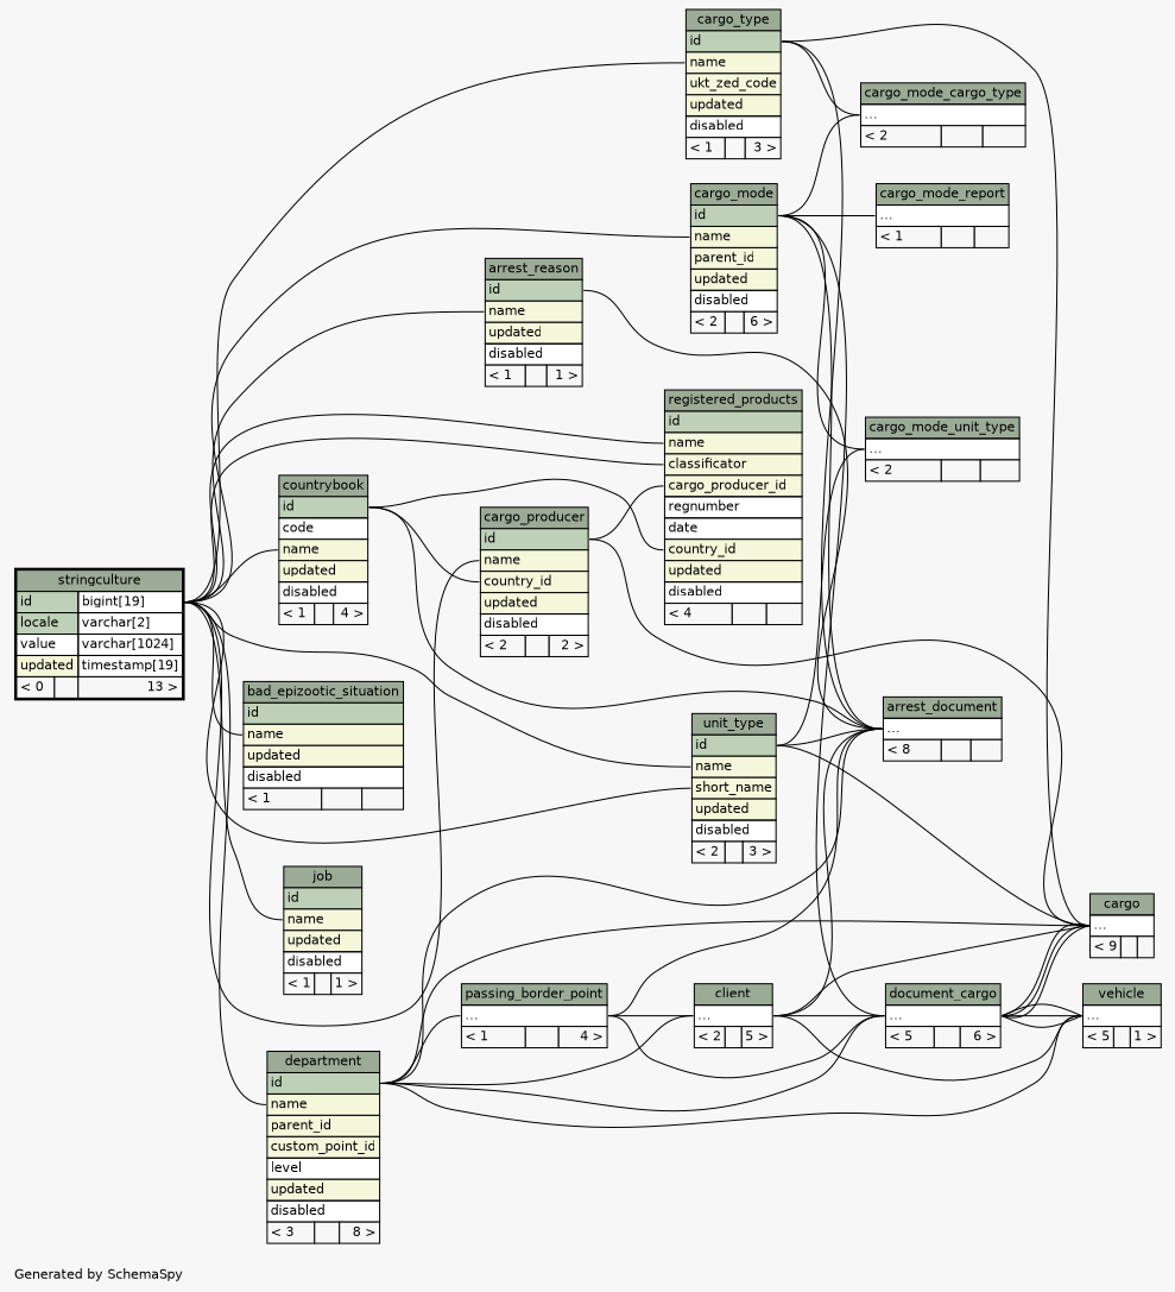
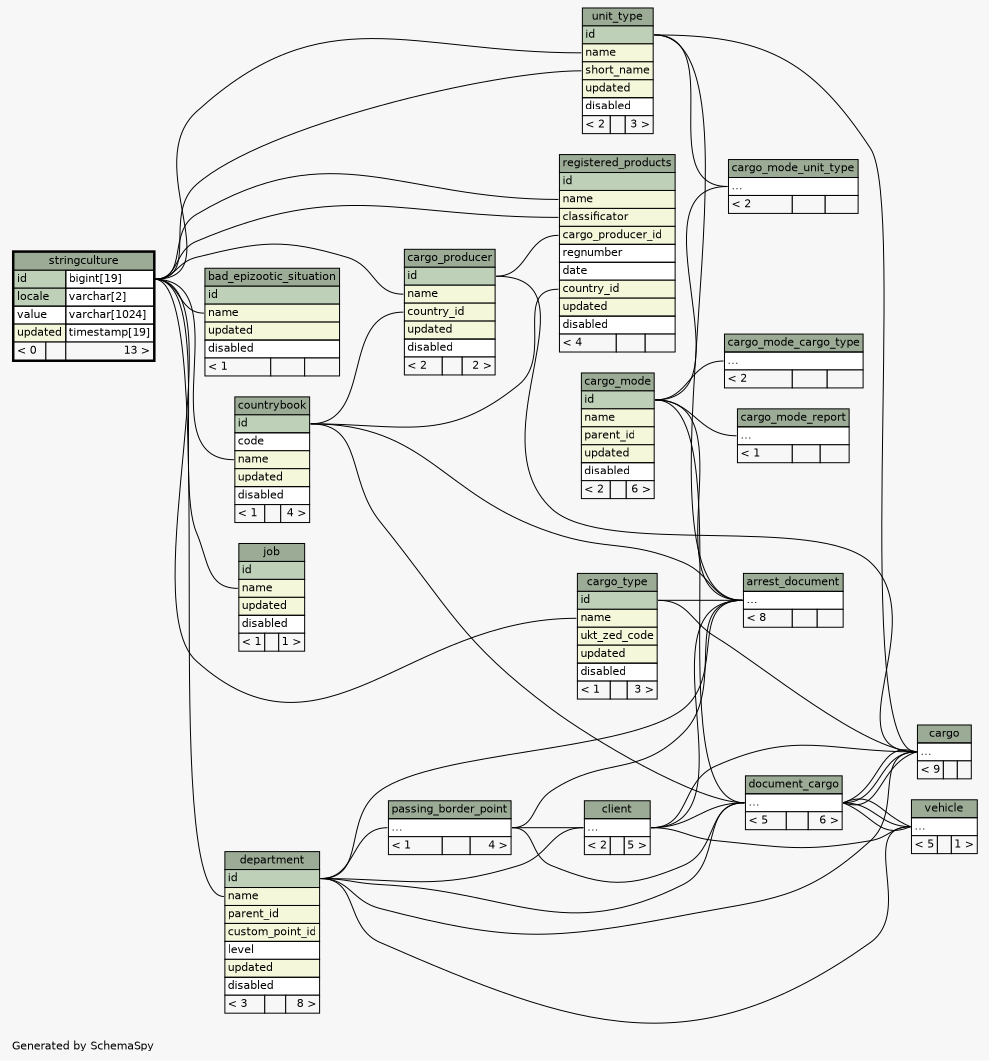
  digraph {
    bgcolor="#f7f7f7"
    fontname=Helvetica
    fontsize=11
    label="\nGenerated by SchemaSpy"
    labeljust=l
    nodesep=0.18
    rankdir=RL
    ranksep=0.46
    node [fontname=Helvetica fontsize=11 shape=plaintext]
    edge [arrowhead=none arrowsize=0.8 arrowtail=crowodot headport="id:e" tailport="elipses:w"]
    n1 [label=<     <TABLE BORDER="0" CELLBORDER="1" CELLSPACING="0" BGCOLOR="#ffffff">       <TR><TD COLSPAN="3" BGCOLOR="#9bab96" ALIGN="CENTER">arrest_document</TD></TR>       <TR><TD PORT="elipses" COLSPAN="3" ALIGN="LEFT">...</TD></TR>       <TR><TD ALIGN="LEFT" BGCOLOR="#f7f7f7">&lt; 8</TD><TD ALIGN="RIGHT" BGCOLOR="#f7f7f7">  </TD><TD ALIGN="RIGHT" BGCOLOR="#f7f7f7">  </TD></TR>     </TABLE>>]
-   n2 [label=<     <TABLE BORDER="0" CELLBORDER="1" CELLSPACING="0" BGCOLOR="#ffffff">       <TR><TD COLSPAN="3" BGCOLOR="#9bab96" ALIGN="CENTER">arrest_reason</TD></TR>       <TR><TD PORT="id" COLSPAN="3" BGCOLOR="#bed1b8" ALIGN="LEFT">id</TD></TR>       <TR><TD PORT="name" COLSPAN="3" BGCOLOR="#f4f7da" ALIGN="LEFT">name</TD></TR>       <TR><TD PORT="updated" COLSPAN="3" BGCOLOR="#f4f7da" ALIGN="LEFT">updated</TD></TR>       <TR><TD PORT="disabled" COLSPAN="3" ALIGN="LEFT">disabled</TD></TR>       <TR><TD ALIGN="LEFT" BGCOLOR="#f7f7f7">&lt; 1</TD><TD ALIGN="RIGHT" BGCOLOR="#f7f7f7">  </TD><TD ALIGN="RIGHT" BGCOLOR="#f7f7f7">1 &gt;</TD></TR>     </TABLE>>]
    n3 [label=<     <TABLE BORDER="0" CELLBORDER="1" CELLSPACING="0" BGCOLOR="#ffffff">       <TR><TD COLSPAN="3" BGCOLOR="#9bab96" ALIGN="CENTER">cargo_mode</TD></TR>       <TR><TD PORT="id" COLSPAN="3" BGCOLOR="#bed1b8" ALIGN="LEFT">id</TD></TR>       <TR><TD PORT="name" COLSPAN="3" BGCOLOR="#f4f7da" ALIGN="LEFT">name</TD></TR>       <TR><TD PORT="parent_id" COLSPAN="3" BGCOLOR="#f4f7da" ALIGN="LEFT">parent_id</TD></TR>       <TR><TD PORT="updated" COLSPAN="3" BGCOLOR="#f4f7da" ALIGN="LEFT">updated</TD></TR>       <TR><TD PORT="disabled" COLSPAN="3" ALIGN="LEFT">disabled</TD></TR>       <TR><TD ALIGN="LEFT" BGCOLOR="#f7f7f7">&lt; 2</TD><TD ALIGN="RIGHT" BGCOLOR="#f7f7f7">  </TD><TD ALIGN="RIGHT" BGCOLOR="#f7f7f7">6 &gt;</TD></TR>     </TABLE>>]
    n4 [label=<     <TABLE BORDER="0" CELLBORDER="1" CELLSPACING="0" BGCOLOR="#ffffff">       <TR><TD COLSPAN="3" BGCOLOR="#9bab96" ALIGN="CENTER">countrybook</TD></TR>       <TR><TD PORT="id" COLSPAN="3" BGCOLOR="#bed1b8" ALIGN="LEFT">id</TD></TR>       <TR><TD PORT="code" COLSPAN="3" ALIGN="LEFT">code</TD></TR>       <TR><TD PORT="name" COLSPAN="3" BGCOLOR="#f4f7da" ALIGN="LEFT">name</TD></TR>       <TR><TD PORT="updated" COLSPAN="3" BGCOLOR="#f4f7da" ALIGN="LEFT">updated</TD></TR>       <TR><TD PORT="disabled" COLSPAN="3" ALIGN="LEFT">disabled</TD></TR>       <TR><TD ALIGN="LEFT" BGCOLOR="#f7f7f7">&lt; 1</TD><TD ALIGN="RIGHT" BGCOLOR="#f7f7f7">  </TD><TD ALIGN="RIGHT" BGCOLOR="#f7f7f7">4 &gt;</TD></TR>     </TABLE>>]
    n5 [label=<     <TABLE BORDER="0" CELLBORDER="1" CELLSPACING="0" BGCOLOR="#ffffff">       <TR><TD COLSPAN="3" BGCOLOR="#9bab96" ALIGN="CENTER">cargo_type</TD></TR>       <TR><TD PORT="id" COLSPAN="3" BGCOLOR="#bed1b8" ALIGN="LEFT">id</TD></TR>       <TR><TD PORT="name" COLSPAN="3" BGCOLOR="#f4f7da" ALIGN="LEFT">name</TD></TR>       <TR><TD PORT="ukt_zed_code" COLSPAN="3" BGCOLOR="#f4f7da" ALIGN="LEFT">ukt_zed_code</TD></TR>       <TR><TD PORT="updated" COLSPAN="3" BGCOLOR="#f4f7da" ALIGN="LEFT">updated</TD></TR>       <TR><TD PORT="disabled" COLSPAN="3" ALIGN="LEFT">disabled</TD></TR>       <TR><TD ALIGN="LEFT" BGCOLOR="#f7f7f7">&lt; 1</TD><TD ALIGN="RIGHT" BGCOLOR="#f7f7f7">  </TD><TD ALIGN="RIGHT" BGCOLOR="#f7f7f7">3 &gt;</TD></TR>     </TABLE>>]
    n6 [label=<     <TABLE BORDER="0" CELLBORDER="1" CELLSPACING="0" BGCOLOR="#ffffff">       <TR><TD COLSPAN="3" BGCOLOR="#9bab96" ALIGN="CENTER">client</TD></TR>       <TR><TD PORT="elipses" COLSPAN="3" ALIGN="LEFT">...</TD></TR>       <TR><TD ALIGN="LEFT" BGCOLOR="#f7f7f7">&lt; 2</TD><TD ALIGN="RIGHT" BGCOLOR="#f7f7f7">  </TD><TD ALIGN="RIGHT" BGCOLOR="#f7f7f7">5 &gt;</TD></TR>     </TABLE>>]
    n7 [label=<     <TABLE BORDER="0" CELLBORDER="1" CELLSPACING="0" BGCOLOR="#ffffff">       <TR><TD COLSPAN="3" BGCOLOR="#9bab96" ALIGN="CENTER">department</TD></TR>       <TR><TD PORT="id" COLSPAN="3" BGCOLOR="#bed1b8" ALIGN="LEFT">id</TD></TR>       <TR><TD PORT="name" COLSPAN="3" BGCOLOR="#f4f7da" ALIGN="LEFT">name</TD></TR>       <TR><TD PORT="parent_id" COLSPAN="3" BGCOLOR="#f4f7da" ALIGN="LEFT">parent_id</TD></TR>       <TR><TD PORT="custom_point_id" COLSPAN="3" BGCOLOR="#f4f7da" ALIGN="LEFT">custom_point_id</TD></TR>       <TR><TD PORT="level" COLSPAN="3" ALIGN="LEFT">level</TD></TR>       <TR><TD PORT="updated" COLSPAN="3" BGCOLOR="#f4f7da" ALIGN="LEFT">updated</TD></TR>       <TR><TD PORT="disabled" COLSPAN="3" ALIGN="LEFT">disabled</TD></TR>       <TR><TD ALIGN="LEFT" BGCOLOR="#f7f7f7">&lt; 3</TD><TD ALIGN="RIGHT" BGCOLOR="#f7f7f7">  </TD><TD ALIGN="RIGHT" BGCOLOR="#f7f7f7">8 &gt;</TD></TR>     </TABLE>>]
    n8 [label=<     <TABLE BORDER="0" CELLBORDER="1" CELLSPACING="0" BGCOLOR="#ffffff">       <TR><TD COLSPAN="3" BGCOLOR="#9bab96" ALIGN="CENTER">passing_border_point</TD></TR>       <TR><TD PORT="elipses" COLSPAN="3" ALIGN="LEFT">...</TD></TR>       <TR><TD ALIGN="LEFT" BGCOLOR="#f7f7f7">&lt; 1</TD><TD ALIGN="RIGHT" BGCOLOR="#f7f7f7">  </TD><TD ALIGN="RIGHT" BGCOLOR="#f7f7f7">4 &gt;</TD></TR>     </TABLE>>]
    n9 [label=<     <TABLE BORDER="0" CELLBORDER="1" CELLSPACING="0" BGCOLOR="#ffffff">       <TR><TD COLSPAN="3" BGCOLOR="#9bab96" ALIGN="CENTER">unit_type</TD></TR>       <TR><TD PORT="id" COLSPAN="3" BGCOLOR="#bed1b8" ALIGN="LEFT">id</TD></TR>       <TR><TD PORT="name" COLSPAN="3" BGCOLOR="#f4f7da" ALIGN="LEFT">name</TD></TR>       <TR><TD PORT="short_name" COLSPAN="3" BGCOLOR="#f4f7da" ALIGN="LEFT">short_name</TD></TR>       <TR><TD PORT="updated" COLSPAN="3" BGCOLOR="#f4f7da" ALIGN="LEFT">updated</TD></TR>       <TR><TD PORT="disabled" COLSPAN="3" ALIGN="LEFT">disabled</TD></TR>       <TR><TD ALIGN="LEFT" BGCOLOR="#f7f7f7">&lt; 2</TD><TD ALIGN="RIGHT" BGCOLOR="#f7f7f7">  </TD><TD ALIGN="RIGHT" BGCOLOR="#f7f7f7">3 &gt;</TD></TR>     </TABLE>>]
    n10 [label=<     <TABLE BORDER="2" CELLBORDER="1" CELLSPACING="0" BGCOLOR="#ffffff">       <TR><TD COLSPAN="3" BGCOLOR="#9bab96" ALIGN="CENTER">stringculture</TD></TR>       <TR><TD PORT="id" COLSPAN="2" BGCOLOR="#bed1b8" ALIGN="LEFT">id</TD><TD PORT="id.type" ALIGN="LEFT">bigint[19]</TD></TR>       <TR><TD PORT="locale" COLSPAN="2" BGCOLOR="#bed1b8" ALIGN="LEFT">locale</TD><TD PORT="locale.type" ALIGN="LEFT">varchar[2]</TD></TR>       <TR><TD PORT="value" COLSPAN="2" ALIGN="LEFT">value</TD><TD PORT="value.type" ALIGN="LEFT">varchar[1024]</TD></TR>       <TR><TD PORT="updated" COLSPAN="2" BGCOLOR="#f4f7da" ALIGN="LEFT">updated</TD><TD PORT="updated.type" ALIGN="LEFT">timestamp[19]</TD></TR>       <TR><TD ALIGN="LEFT" BGCOLOR="#f7f7f7">&lt; 0</TD><TD ALIGN="RIGHT" BGCOLOR="#f7f7f7">  </TD><TD ALIGN="RIGHT" BGCOLOR="#f7f7f7">13 &gt;</TD></TR>     </TABLE>>]
    n11 [label=<     <TABLE BORDER="0" CELLBORDER="1" CELLSPACING="0" BGCOLOR="#ffffff">       <TR><TD COLSPAN="3" BGCOLOR="#9bab96" ALIGN="CENTER">bad_epizootic_situation</TD></TR>       <TR><TD PORT="id" COLSPAN="3" BGCOLOR="#bed1b8" ALIGN="LEFT">id</TD></TR>       <TR><TD PORT="name" COLSPAN="3" BGCOLOR="#f4f7da" ALIGN="LEFT">name</TD></TR>       <TR><TD PORT="updated" COLSPAN="3" BGCOLOR="#f4f7da" ALIGN="LEFT">updated</TD></TR>       <TR><TD PORT="disabled" COLSPAN="3" ALIGN="LEFT">disabled</TD></TR>       <TR><TD ALIGN="LEFT" BGCOLOR="#f7f7f7">&lt; 1</TD><TD ALIGN="RIGHT" BGCOLOR="#f7f7f7">  </TD><TD ALIGN="RIGHT" BGCOLOR="#f7f7f7">  </TD></TR>     </TABLE>>]
    n12 [label=<     <TABLE BORDER="0" CELLBORDER="1" CELLSPACING="0" BGCOLOR="#ffffff">       <TR><TD COLSPAN="3" BGCOLOR="#9bab96" ALIGN="CENTER">cargo</TD></TR>       <TR><TD PORT="elipses" COLSPAN="3" ALIGN="LEFT">...</TD></TR>       <TR><TD ALIGN="LEFT" BGCOLOR="#f7f7f7">&lt; 9</TD><TD ALIGN="RIGHT" BGCOLOR="#f7f7f7">  </TD><TD ALIGN="RIGHT" BGCOLOR="#f7f7f7">  </TD></TR>     </TABLE>>]
    n13 [label=<     <TABLE BORDER="0" CELLBORDER="1" CELLSPACING="0" BGCOLOR="#ffffff">       <TR><TD COLSPAN="3" BGCOLOR="#9bab96" ALIGN="CENTER">cargo_producer</TD></TR>       <TR><TD PORT="id" COLSPAN="3" BGCOLOR="#bed1b8" ALIGN="LEFT">id</TD></TR>       <TR><TD PORT="name" COLSPAN="3" BGCOLOR="#f4f7da" ALIGN="LEFT">name</TD></TR>       <TR><TD PORT="country_id" COLSPAN="3" BGCOLOR="#f4f7da" ALIGN="LEFT">country_id</TD></TR>       <TR><TD PORT="updated" COLSPAN="3" BGCOLOR="#f4f7da" ALIGN="LEFT">updated</TD></TR>       <TR><TD PORT="disabled" COLSPAN="3" ALIGN="LEFT">disabled</TD></TR>       <TR><TD ALIGN="LEFT" BGCOLOR="#f7f7f7">&lt; 2</TD><TD ALIGN="RIGHT" BGCOLOR="#f7f7f7">  </TD><TD ALIGN="RIGHT" BGCOLOR="#f7f7f7">2 &gt;</TD></TR>     </TABLE>>]
    n14 [label=<     <TABLE BORDER="0" CELLBORDER="1" CELLSPACING="0" BGCOLOR="#ffffff">       <TR><TD COLSPAN="3" BGCOLOR="#9bab96" ALIGN="CENTER">document_cargo</TD></TR>       <TR><TD PORT="elipses" COLSPAN="3" ALIGN="LEFT">...</TD></TR>       <TR><TD ALIGN="LEFT" BGCOLOR="#f7f7f7">&lt; 5</TD><TD ALIGN="RIGHT" BGCOLOR="#f7f7f7">  </TD><TD ALIGN="RIGHT" BGCOLOR="#f7f7f7">6 &gt;</TD></TR>     </TABLE>>]
    n15 [label=<     <TABLE BORDER="0" CELLBORDER="1" CELLSPACING="0" BGCOLOR="#ffffff">       <TR><TD COLSPAN="3" BGCOLOR="#9bab96" ALIGN="CENTER">vehicle</TD></TR>       <TR><TD PORT="elipses" COLSPAN="3" ALIGN="LEFT">...</TD></TR>       <TR><TD ALIGN="LEFT" BGCOLOR="#f7f7f7">&lt; 5</TD><TD ALIGN="RIGHT" BGCOLOR="#f7f7f7">  </TD><TD ALIGN="RIGHT" BGCOLOR="#f7f7f7">1 &gt;</TD></TR>     </TABLE>>]
    n16 [label=<     <TABLE BORDER="0" CELLBORDER="1" CELLSPACING="0" BGCOLOR="#ffffff">       <TR><TD COLSPAN="3" BGCOLOR="#9bab96" ALIGN="CENTER">cargo_mode_cargo_type</TD></TR>       <TR><TD PORT="elipses" COLSPAN="3" ALIGN="LEFT">...</TD></TR>       <TR><TD ALIGN="LEFT" BGCOLOR="#f7f7f7">&lt; 2</TD><TD ALIGN="RIGHT" BGCOLOR="#f7f7f7">  </TD><TD ALIGN="RIGHT" BGCOLOR="#f7f7f7">  </TD></TR>     </TABLE>>]
    n17 [label=<     <TABLE BORDER="0" CELLBORDER="1" CELLSPACING="0" BGCOLOR="#ffffff">       <TR><TD COLSPAN="3" BGCOLOR="#9bab96" ALIGN="CENTER">cargo_mode_report</TD></TR>       <TR><TD PORT="elipses" COLSPAN="3" ALIGN="LEFT">...</TD></TR>       <TR><TD ALIGN="LEFT" BGCOLOR="#f7f7f7">&lt; 1</TD><TD ALIGN="RIGHT" BGCOLOR="#f7f7f7">  </TD><TD ALIGN="RIGHT" BGCOLOR="#f7f7f7">  </TD></TR>     </TABLE>>]
    n18 [label=<     <TABLE BORDER="0" CELLBORDER="1" CELLSPACING="0" BGCOLOR="#ffffff">       <TR><TD COLSPAN="3" BGCOLOR="#9bab96" ALIGN="CENTER">cargo_mode_unit_type</TD></TR>       <TR><TD PORT="elipses" COLSPAN="3" ALIGN="LEFT">...</TD></TR>       <TR><TD ALIGN="LEFT" BGCOLOR="#f7f7f7">&lt; 2</TD><TD ALIGN="RIGHT" BGCOLOR="#f7f7f7">  </TD><TD ALIGN="RIGHT" BGCOLOR="#f7f7f7">  </TD></TR>     </TABLE>>]
    n19 [label=<     <TABLE BORDER="0" CELLBORDER="1" CELLSPACING="0" BGCOLOR="#ffffff">       <TR><TD COLSPAN="3" BGCOLOR="#9bab96" ALIGN="CENTER">job</TD></TR>       <TR><TD PORT="id" COLSPAN="3" BGCOLOR="#bed1b8" ALIGN="LEFT">id</TD></TR>       <TR><TD PORT="name" COLSPAN="3" BGCOLOR="#f4f7da" ALIGN="LEFT">name</TD></TR>       <TR><TD PORT="updated" COLSPAN="3" BGCOLOR="#f4f7da" ALIGN="LEFT">updated</TD></TR>       <TR><TD PORT="disabled" COLSPAN="3" ALIGN="LEFT">disabled</TD></TR>       <TR><TD ALIGN="LEFT" BGCOLOR="#f7f7f7">&lt; 1</TD><TD ALIGN="RIGHT" BGCOLOR="#f7f7f7">  </TD><TD ALIGN="RIGHT" BGCOLOR="#f7f7f7">1 &gt;</TD></TR>     </TABLE>>]
    n20 [label=<     <TABLE BORDER="0" CELLBORDER="1" CELLSPACING="0" BGCOLOR="#ffffff">       <TR><TD COLSPAN="3" BGCOLOR="#9bab96" ALIGN="CENTER">registered_products</TD></TR>       <TR><TD PORT="id" COLSPAN="3" BGCOLOR="#bed1b8" ALIGN="LEFT">id</TD></TR>       <TR><TD PORT="name" COLSPAN="3" BGCOLOR="#f4f7da" ALIGN="LEFT">name</TD></TR>       <TR><TD PORT="classificator" COLSPAN="3" BGCOLOR="#f4f7da" ALIGN="LEFT">classificator</TD></TR>       <TR><TD PORT="cargo_producer_id" COLSPAN="3" BGCOLOR="#f4f7da" ALIGN="LEFT">cargo_producer_id</TD></TR>       <TR><TD PORT="regnumber" COLSPAN="3" ALIGN="LEFT">regnumber</TD></TR>       <TR><TD PORT="date" COLSPAN="3" ALIGN="LEFT">date</TD></TR>       <TR><TD PORT="country_id" COLSPAN="3" BGCOLOR="#f4f7da" ALIGN="LEFT">country_id</TD></TR>       <TR><TD PORT="updated" COLSPAN="3" BGCOLOR="#f4f7da" ALIGN="LEFT">updated</TD></TR>       <TR><TD PORT="disabled" COLSPAN="3" ALIGN="LEFT">disabled</TD></TR>       <TR><TD ALIGN="LEFT" BGCOLOR="#f7f7f7">&lt; 4</TD><TD ALIGN="RIGHT" BGCOLOR="#f7f7f7">  </TD><TD ALIGN="RIGHT" BGCOLOR="#f7f7f7">  </TD></TR>     </TABLE>>]
-   n1 -> n2
    n1 -> n3
    n1 -> n4
    n1 -> n5
    n1 -> n6 [headport="elipses:e"]
    n1 -> n7
    n1 -> n8 [headport="elipses:e"]
    n1 -> n9
-   n2 -> n10 [headport="id.type:e" tailport="name:w"]
-   n3 -> n10 [headport="id.type:e" tailport="name:w"]
    n4 -> n10 [headport="id.type:e" tailport="name:w"]
    n5 -> n10 [headport="id.type:e" tailport="name:w"]
    n6 -> n7
    n6 -> n8 [headport="elipses:e"]
    n7 -> n10 [headport="id.type:e" tailport="name:w"]
    n8 -> n7
    n9 -> n10 [headport="id.type:e" tailport="name:w"]
    n9 -> n10 [headport="id.type:e" tailport="short_name:w"]
    n11 -> n10 [headport="id.type:e" tailport="name:w"]
    n12 -> n5
    n12 -> n6 [headport="elipses:e"]
    n12 -> n7
    n12 -> n9
    n12 -> n13
    n12 -> n14 [headport="elipses:e"]
    n12 -> n14 [headport="elipses:e"]
    n12 -> n14 [headport="elipses:e"]
    n13 -> n4 [tailport="country_id:w"]
    n13 -> n10 [headport="id.type:e" tailport="name:w"]
    n14 -> n3
+   n14 -> n4
    n14 -> n6 [headport="elipses:e"]
    n14 -> n7
    n14 -> n8 [headport="elipses:e"]
    n15 -> n6 [headport="elipses:e"]
    n15 -> n7
    n15 -> n14 [headport="elipses:e"]
    n15 -> n14 [headport="elipses:e"]
    n15 -> n14 [headport="elipses:e"]
    n16 -> n3
-   n16 -> n5
    n17 -> n3
    n18 -> n3
    n18 -> n9
    n19 -> n10 [headport="id.type:e" tailport="name:w"]
    n20 -> n4 [tailport="country_id:w"]
    n20 -> n10 [headport="id.type:e" tailport="classificator:w"]
    n20 -> n10 [headport="id.type:e" tailport="name:w"]
    n20 -> n13 [tailport="cargo_producer_id:w"]
  }
